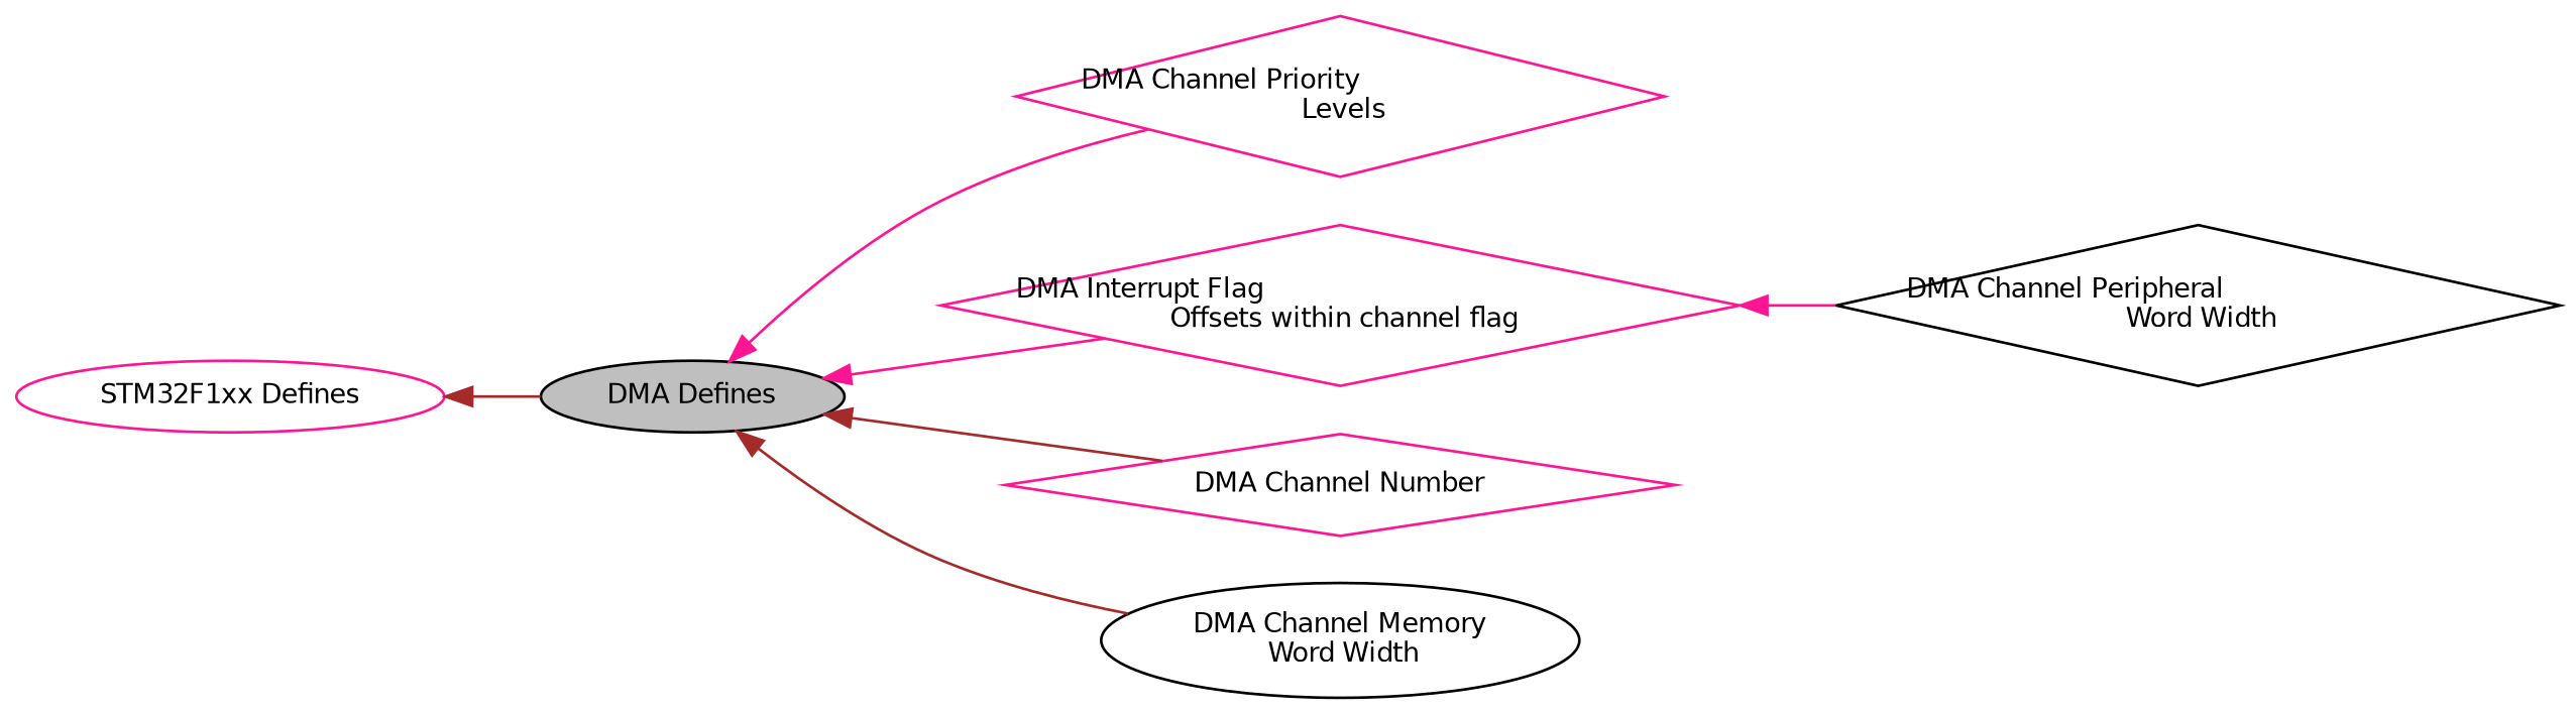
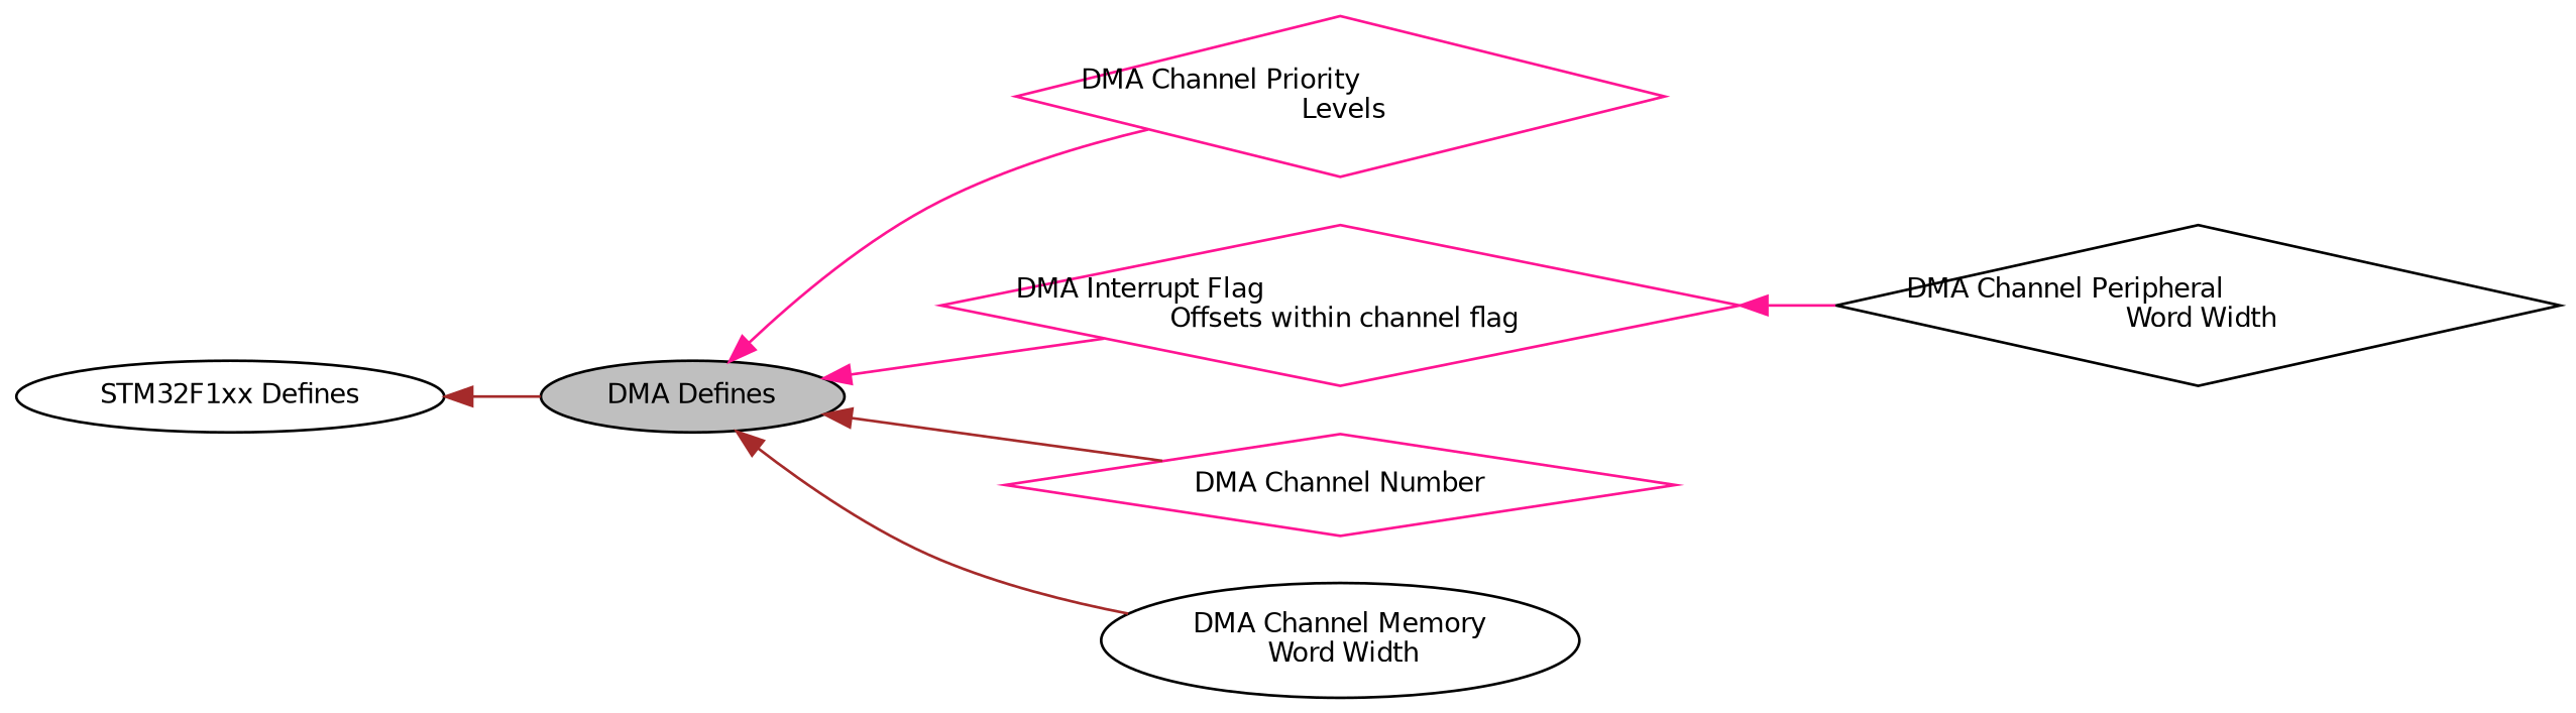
  digraph {
    rankdir=LR
    node [color=black fillcolor=white fontname=Helvetica fontsize=10 shape=diamond style=filled]
    edge [color=brown dir=back fontname=Helvetica fontsize=10 labelfontname=Helvetica labelfontsize=10 shape=plaintext style=solid]
-   n1 [color=deeppink height=0.2 label="STM32F1xx Defines" shape=ellipse width=0.4]
+   n1 [height=0.2 label="STM32F1xx Defines" shape=ellipse width=0.4]
    n2 [fillcolor=grey75 fontcolor=black height=0.2 label="DMA Defines" shape=ellipse width=0.4]
    n3 [color=deeppink height=0.2 label="DMA Channel Priority\l Levels" width=0.4]
    n4 [color=deeppink height=0.2 label="DMA Interrupt Flag\l Offsets within channel flag" width=0.4]
    n5 [color=deeppink height=0.2 label="DMA Channel Number" width=0.4]
    n6 [height=0.2 label="DMA Channel Memory\l Word Width" shape=ellipse width=0.4]
    n7 [height=0.2 label="DMA Channel Peripheral\l Word Width" width=0.4]
    n1 -> n2
    n2 -> n3 [color=deeppink]
    n2 -> n4 [color=deeppink]
    n2 -> n5
    n2 -> n6
    n4 -> n7 [color=deeppink]
  }
